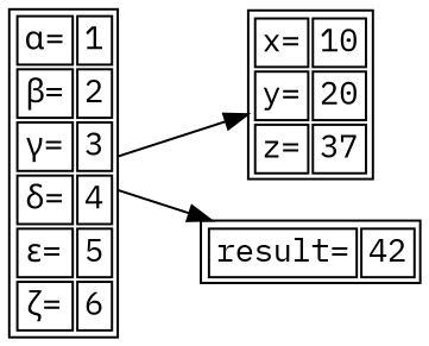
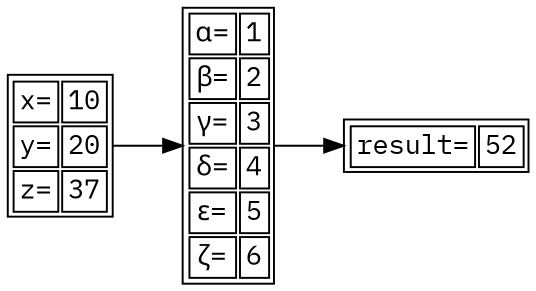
  digraph {
    fontname="IBM Plex Mono"
    rankdir=LR
    node [fontname="IBM Plex Mono" shape=plain]
    edge [fontname="IBM Plex Mono"]
    n1 [label=< <table>   <tr><td>x=</td><td>10</td></tr>   <tr><td>y=</td><td>20</td></tr>   <tr><td>z=</td><td>37</td></tr> </table>>]
    n2 [label=< <table>   <tr><td>&alpha;=</td><td>1</td></tr>   <tr><td>&beta;=</td><td>2</td></tr>   <tr><td>&gamma;=</td><td>3</td></tr>   <tr><td>&delta;=</td><td>4</td></tr>   <tr><td>&epsilon;=</td><td>5</td></tr>   <tr><td>&zeta;=</td><td>6</td></tr> </table>>]
-   n3 [label=< <table>   <tr><td>result=</td><td>42</td></tr> </table>>]
-   n2 -> n1
+   n3 [label=< <table>   <tr><td>result=</td><td>52</td></tr> </table>>]
+   n1 -> n2
    n2 -> n3
  }
